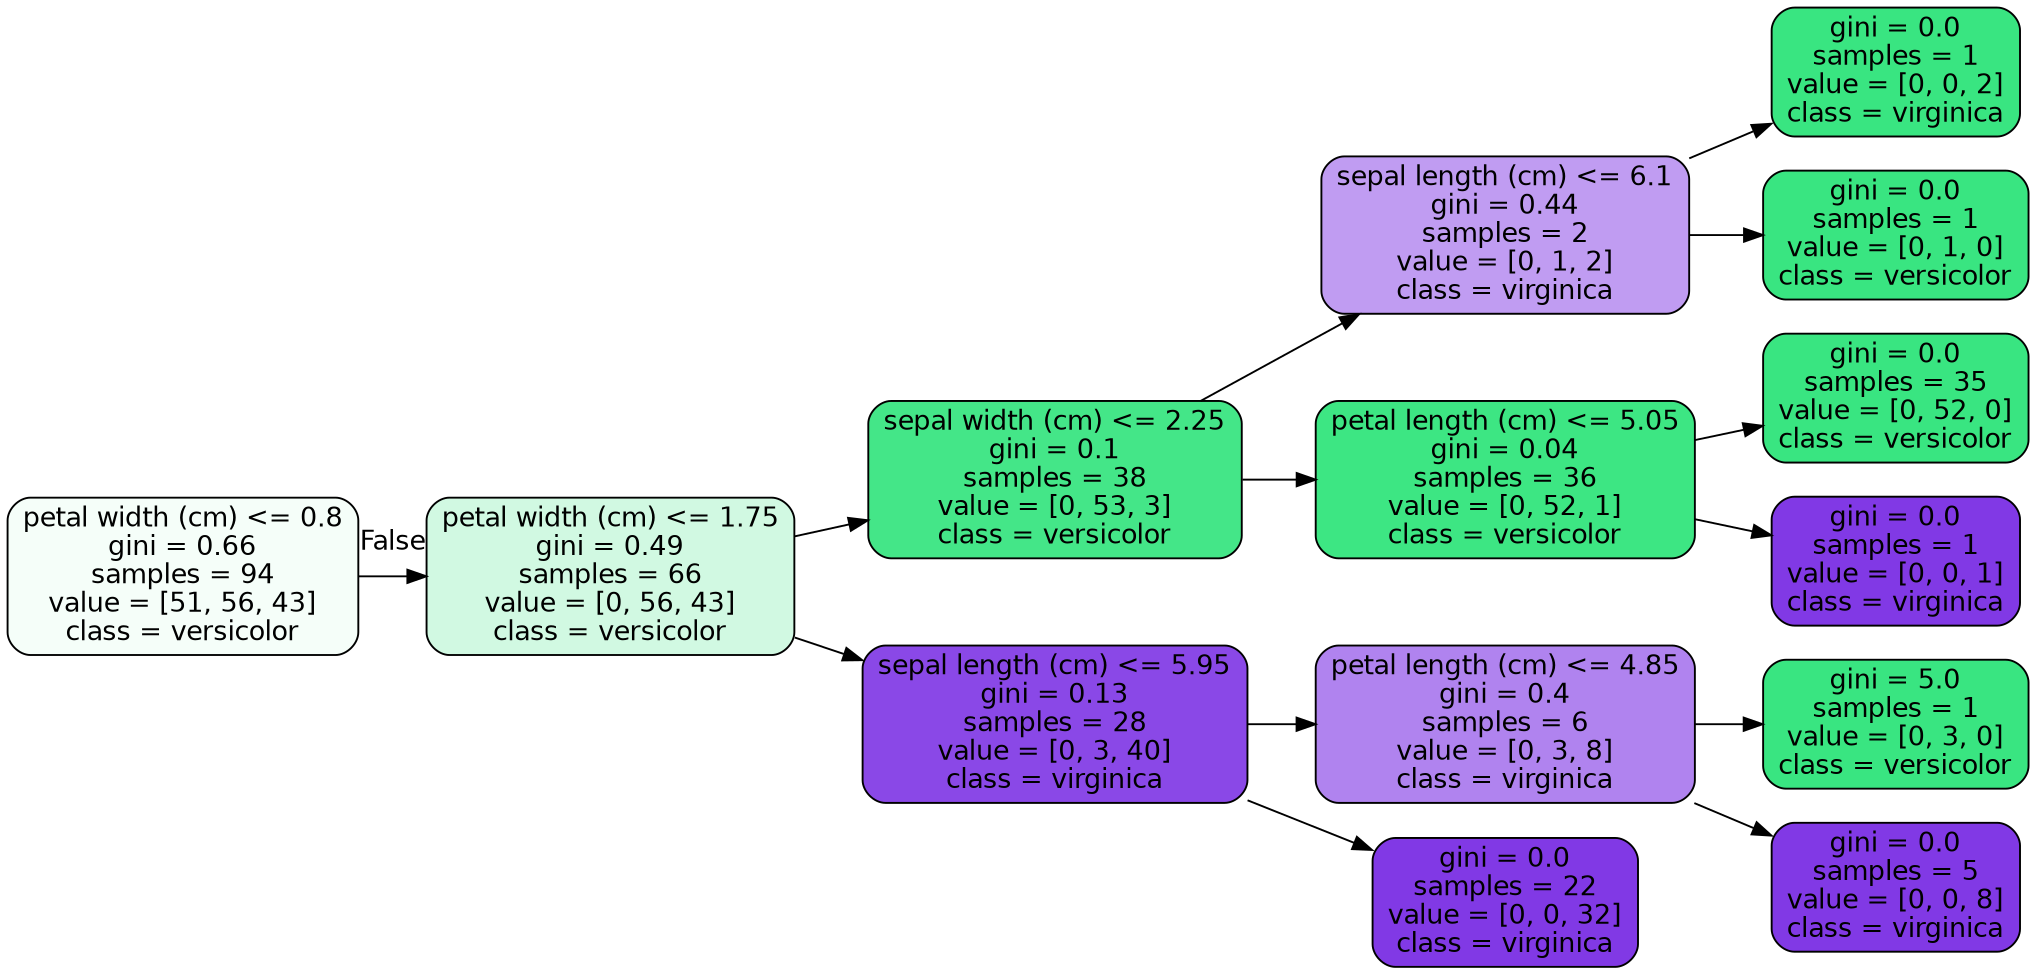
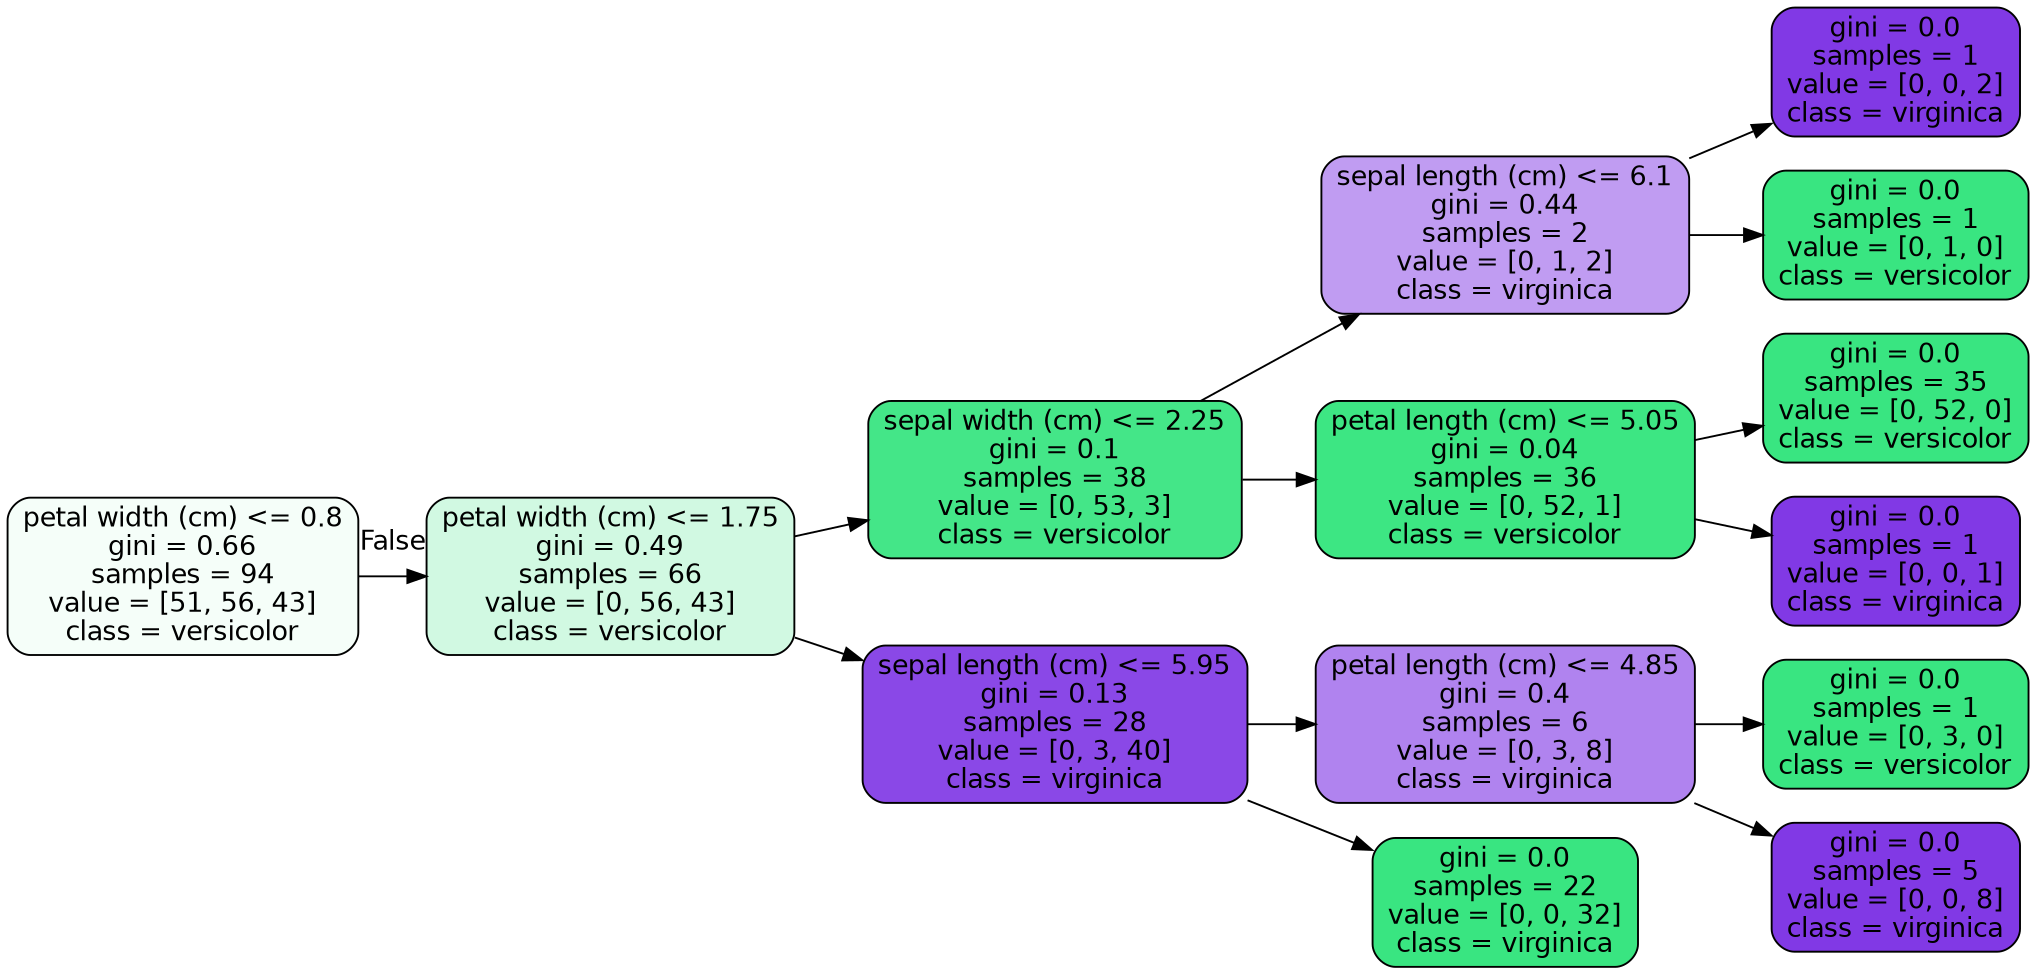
  digraph {
    rankdir=LR
    node [color=black fillcolor="#8139e5" fontname=helvetica shape=box style="filled, rounded"]
    edge [fontname=helvetica]
    n1 [fillcolor="#f5fef9" label="petal width (cm) <= 0.8\ngini = 0.66\nsamples = 94\nvalue = [51, 56, 43]\nclass = versicolor"]
    n2 [fillcolor="#d1f9e2" label="petal width (cm) <= 1.75\ngini = 0.49\nsamples = 66\nvalue = [0, 56, 43]\nclass = versicolor"]
    n3 [fillcolor="#44e688" label="sepal width (cm) <= 2.25\ngini = 0.1\nsamples = 38\nvalue = [0, 53, 3]\nclass = versicolor"]
    n4 [fillcolor="#8a48e7" label="sepal length (cm) <= 5.95\ngini = 0.13\nsamples = 28\nvalue = [0, 3, 40]\nclass = virginica"]
    n5 [fillcolor="#c09cf2" label="sepal length (cm) <= 6.1\ngini = 0.44\nsamples = 2\nvalue = [0, 1, 2]\nclass = virginica"]
    n6 [fillcolor="#3de683" label="petal length (cm) <= 5.05\ngini = 0.04\nsamples = 36\nvalue = [0, 52, 1]\nclass = versicolor"]
    n7 [fillcolor="#b083ef" label="petal length (cm) <= 4.85\ngini = 0.4\nsamples = 6\nvalue = [0, 3, 8]\nclass = virginica"]
-   n8 [label="gini = 0.0\nsamples = 22\nvalue = [0, 0, 32]\nclass = virginica"]
-   n9 [fillcolor="#39e581" label="gini = 0.0\nsamples = 1\nvalue = [0, 0, 2]\nclass = virginica"]
+   n8 [fillcolor="#39e581" label="gini = 0.0\nsamples = 22\nvalue = [0, 0, 32]\nclass = virginica"]
+   n9 [label="gini = 0.0\nsamples = 1\nvalue = [0, 0, 2]\nclass = virginica"]
    n10 [fillcolor="#39e581" label="gini = 0.0\nsamples = 1\nvalue = [0, 1, 0]\nclass = versicolor"]
    n11 [fillcolor="#39e581" label="gini = 0.0\nsamples = 35\nvalue = [0, 52, 0]\nclass = versicolor"]
    n12 [label="gini = 0.0\nsamples = 1\nvalue = [0, 0, 1]\nclass = virginica"]
-   n13 [fillcolor="#39e581" label="gini = 5.0\nsamples = 1\nvalue = [0, 3, 0]\nclass = versicolor"]
+   n13 [fillcolor="#39e581" label="gini = 0.0\nsamples = 1\nvalue = [0, 3, 0]\nclass = versicolor"]
    n14 [label="gini = 0.0\nsamples = 5\nvalue = [0, 0, 8]\nclass = virginica"]
    n1 -> n2 [headlabel=False labelangle=-45 labeldistance=2.5]
    n2 -> n3
    n2 -> n4
    n3 -> n5
    n3 -> n6
    n4 -> n7
    n4 -> n8
    n5 -> n9
    n5 -> n10
    n6 -> n11
    n6 -> n12
    n7 -> n13
    n7 -> n14
  }
